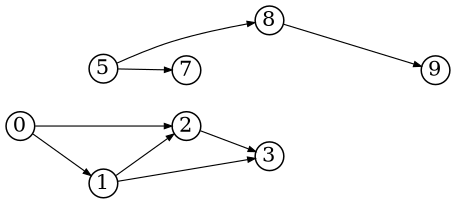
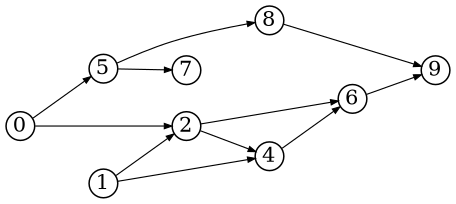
  digraph {
    rankdir=LR
    node [fixedsize=true shape=circle]
    edge [arrowsize=0.5 penwidth=0.75]
    8 [width=.26]
    9 [width=.26]
    7 [width=.26]
+   6 [width=.26]
    5 [width=.26]
-   3 [width=.26]
+   3 [width=.26 label=4]
    2 [width=.26]
    1 [width=.26]
    0 [width=.26]
    8 -> 9
+   6 -> 9
    5 -> 8
    5 -> 7
+   3 -> 6
+   2 -> 6
    2 -> 3
    1 -> 3
    1 -> 2
    0 -> 2
-   0 -> 1
+   0 -> 5
  }
